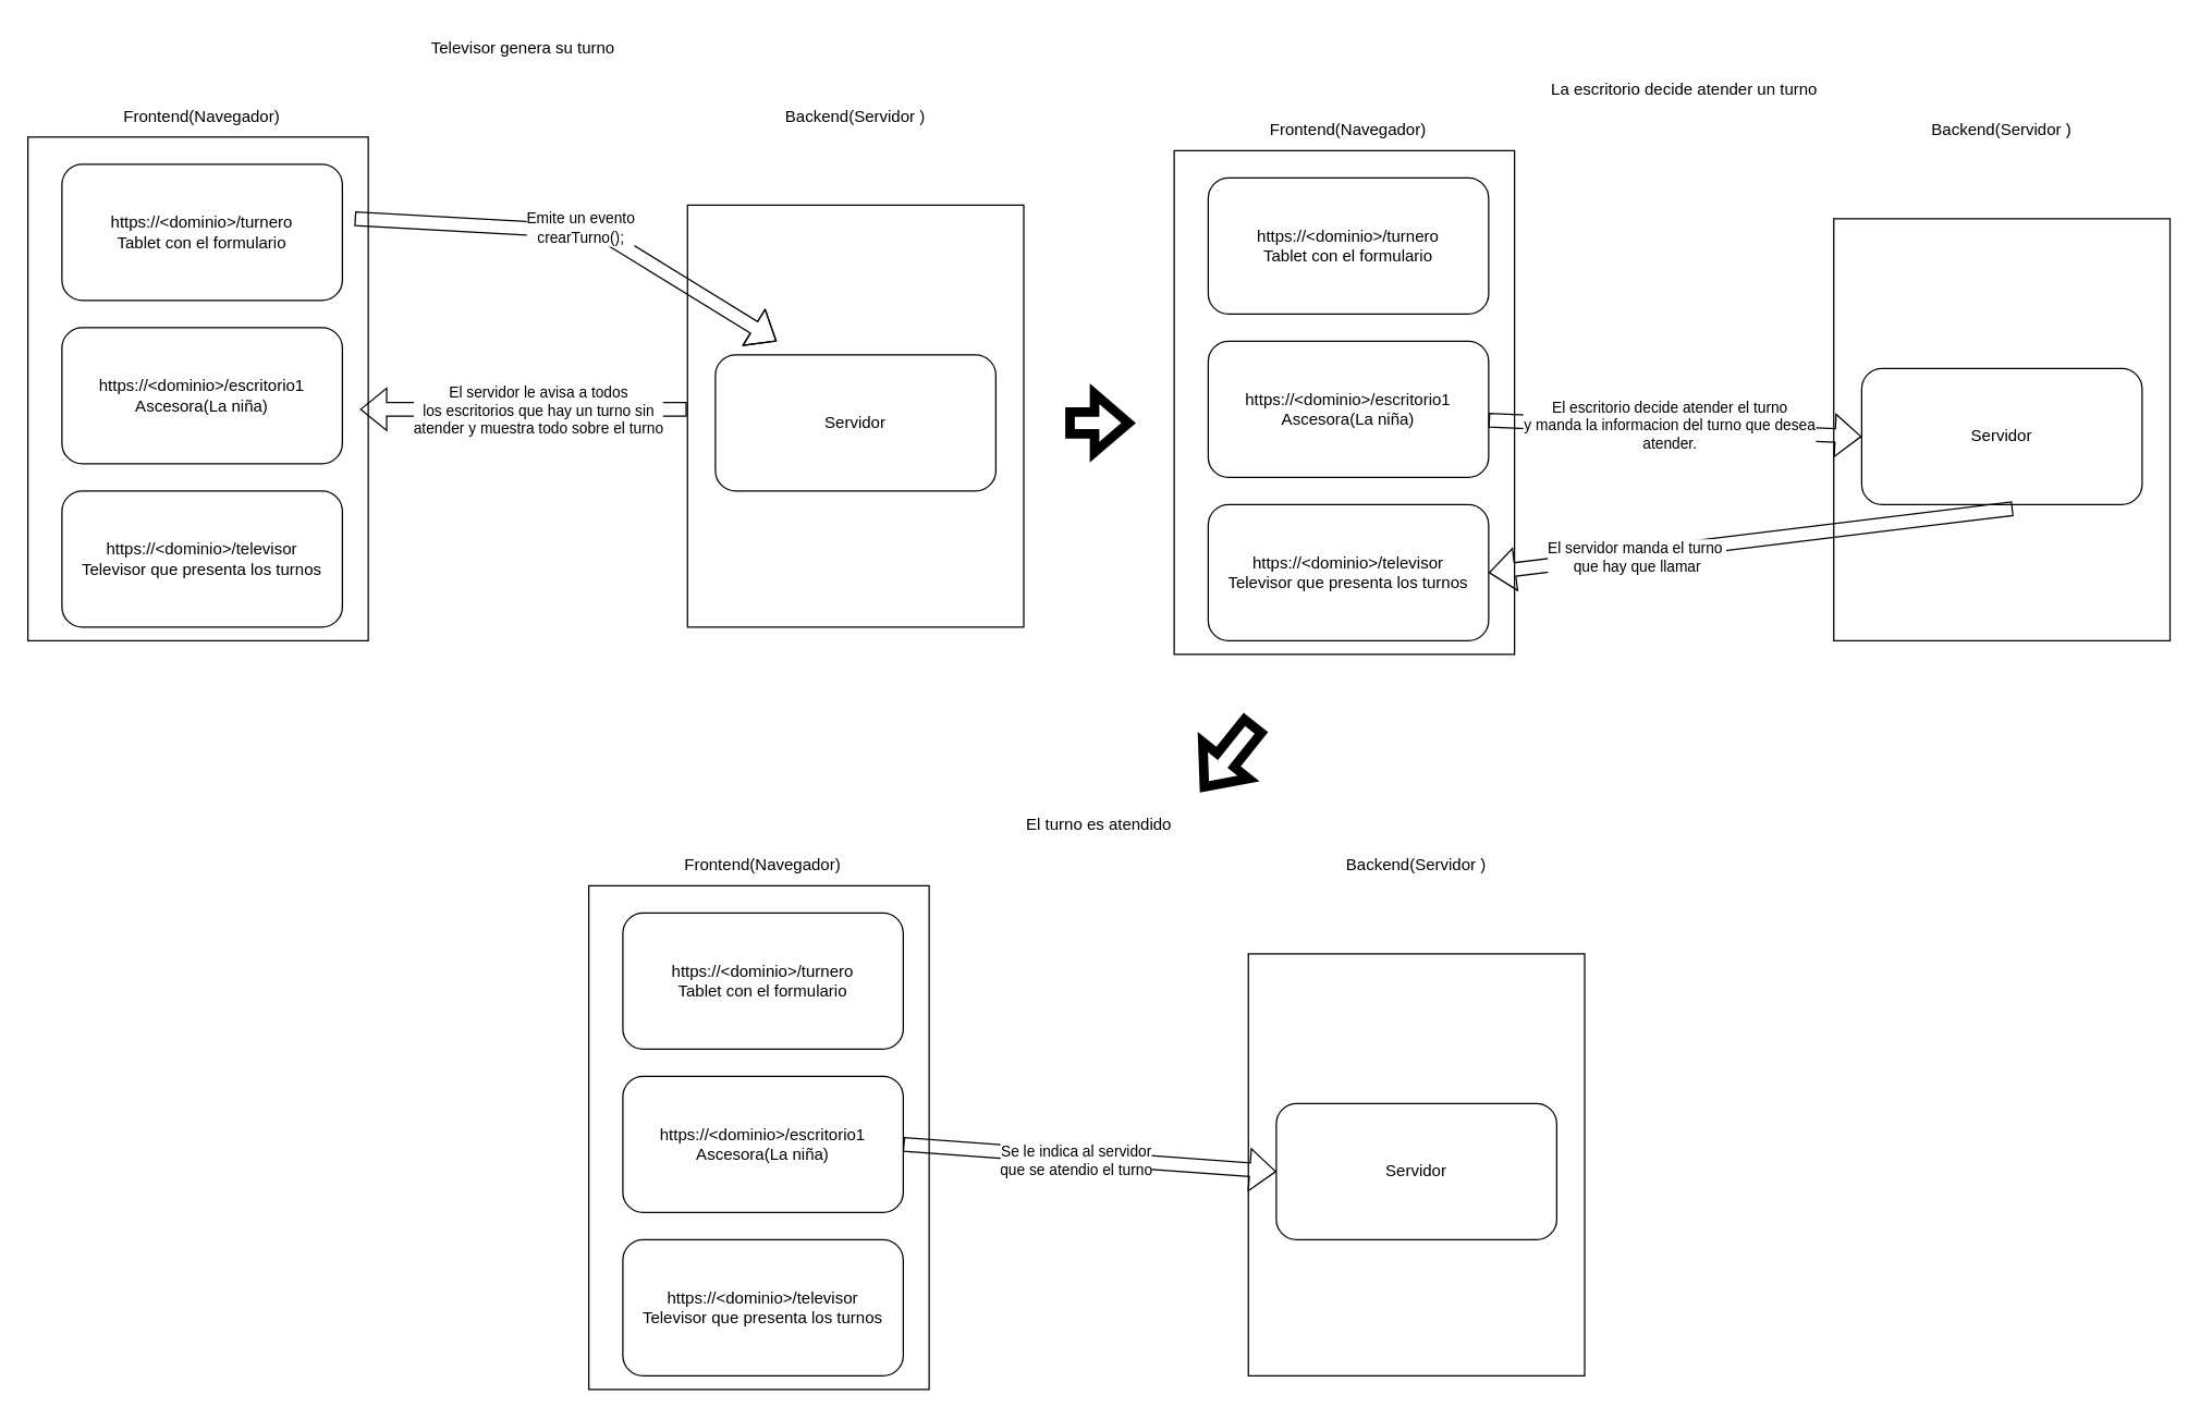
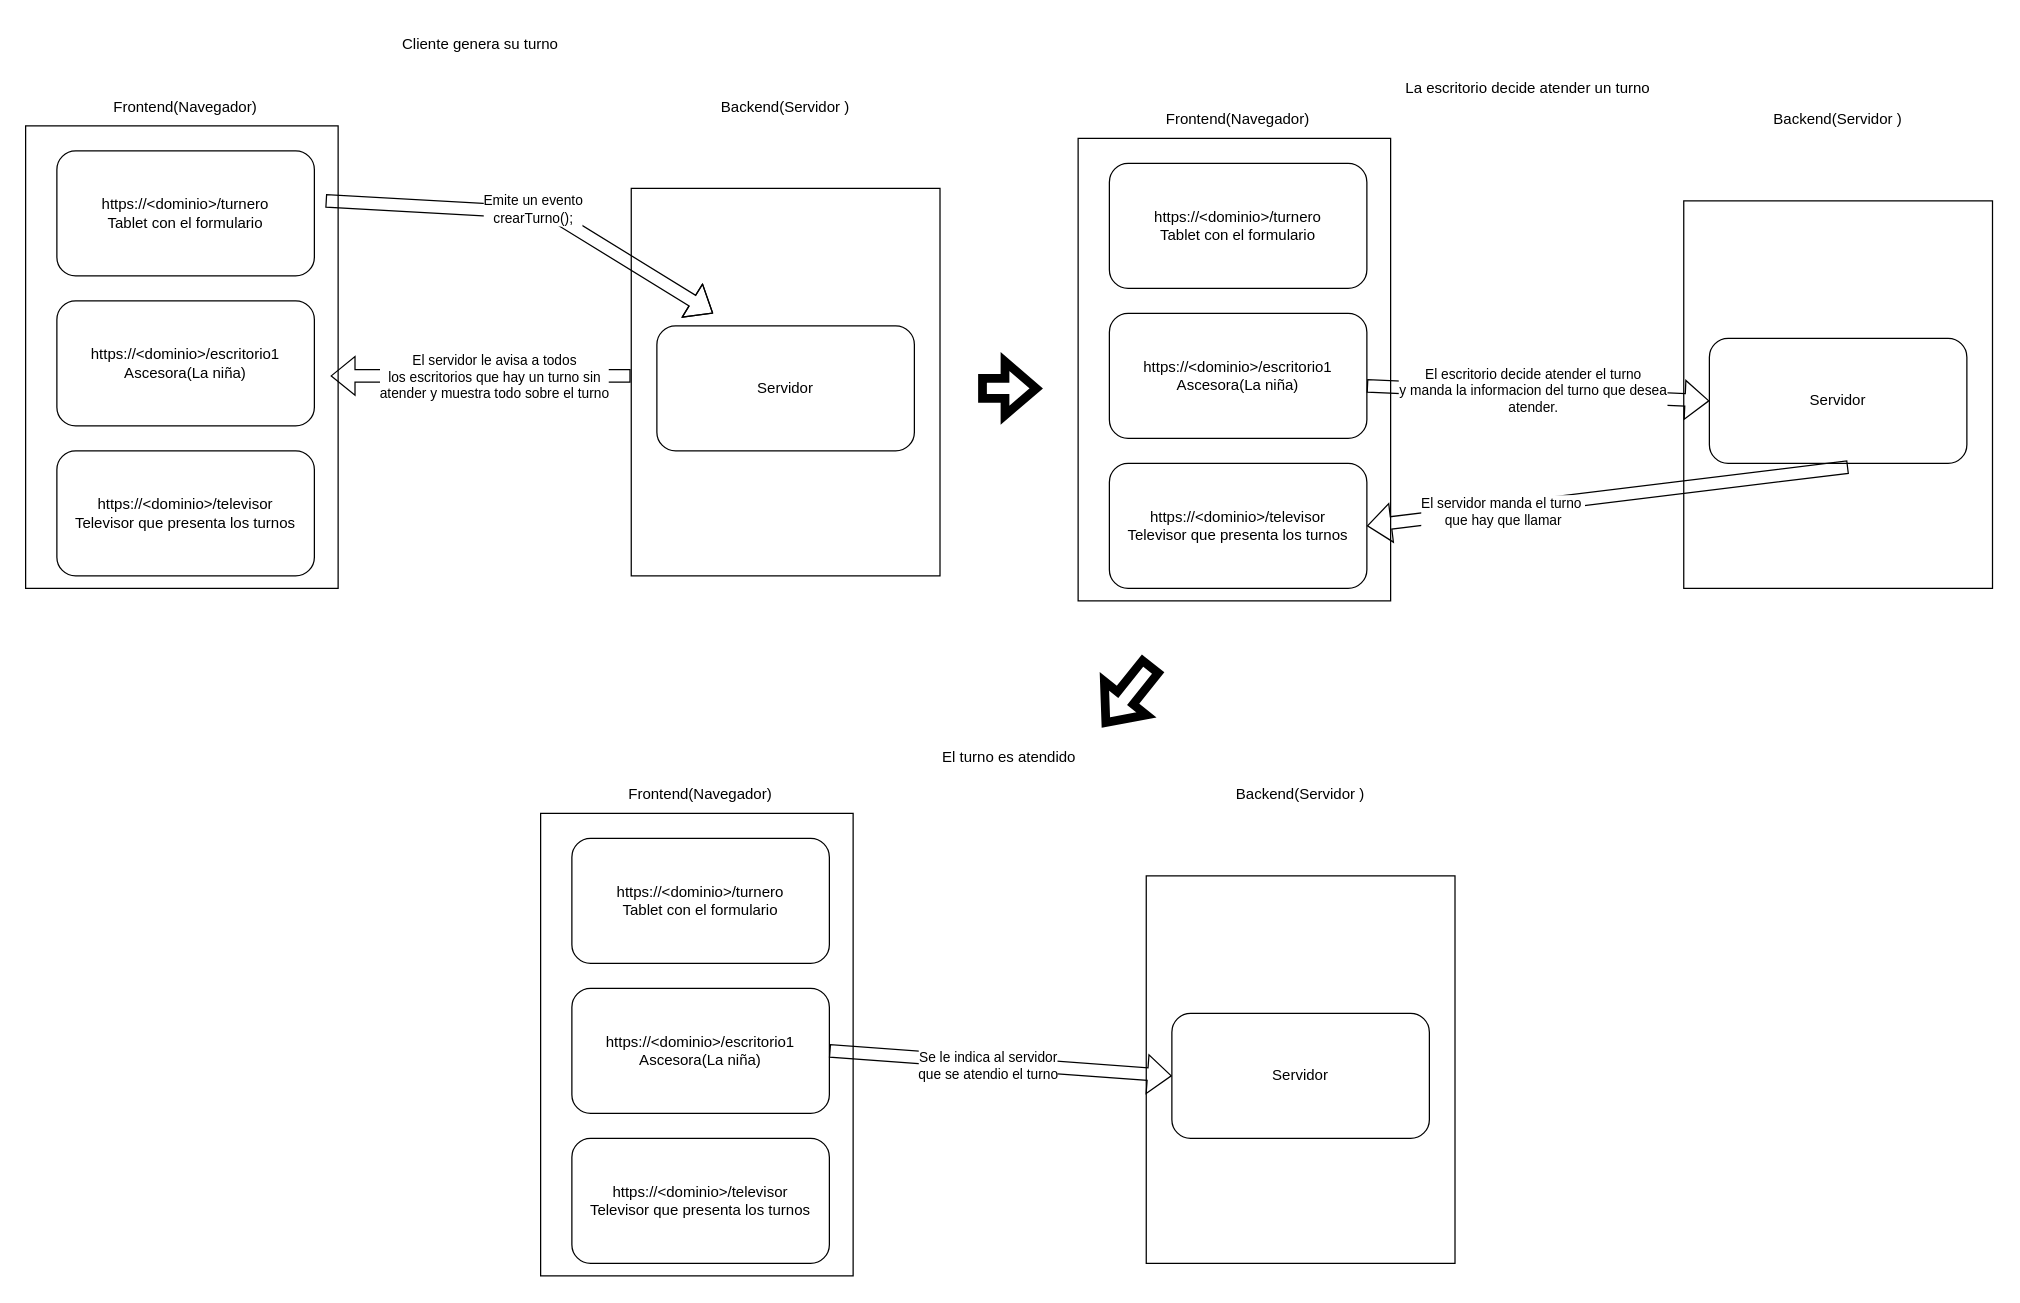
  <mxCell id="0" />
  <mxCell id="1" parent="0" />
  <mxCell id="2" value="" style="rounded=0;whiteSpace=wrap;html=1;" parent="1" vertex="1"><mxGeometry x="504.5" y="150" width="247" height="310" as="geometry" /></mxCell>
  <mxCell id="3" value="" style="rounded=0;whiteSpace=wrap;html=1;" parent="1" vertex="1"><mxGeometry x="20" y="100" width="250" height="370" as="geometry" /></mxCell>
  <mxCell id="4" value="Servidor" style="rounded=1;whiteSpace=wrap;html=1;" parent="1" vertex="1"><mxGeometry x="525" y="260" width="206" height="100" as="geometry" /></mxCell>
  <mxCell id="5" value="&lt;div&gt;https://&amp;lt;dominio&amp;gt;/televisor&lt;/div&gt;&lt;div&gt;Televisor que presenta los turnos&lt;/div&gt;" style="rounded=1;whiteSpace=wrap;html=1;" parent="1" vertex="1"><mxGeometry x="45" y="360" width="206" height="100" as="geometry" /></mxCell>
  <mxCell id="6" value="&lt;div&gt;https://&amp;lt;dominio&amp;gt;/escritorio1&lt;/div&gt;&lt;div&gt;Ascesora(La niña)&lt;/div&gt;" style="rounded=1;whiteSpace=wrap;html=1;" parent="1" vertex="1"><mxGeometry x="45" y="240" width="206" height="100" as="geometry" /></mxCell>
  <mxCell id="7" value="&lt;div&gt;https://&amp;lt;dominio&amp;gt;/turnero&lt;/div&gt;&lt;div&gt;Tablet con el formulario&lt;/div&gt;" style="rounded=1;whiteSpace=wrap;html=1;" parent="1" vertex="1"><mxGeometry x="45" y="120" width="206" height="100" as="geometry" /></mxCell>
  <mxCell id="8" value="Frontend(Navegador)" style="text;html=1;align=center;verticalAlign=middle;whiteSpace=wrap;rounded=0;" parent="1" vertex="1"><mxGeometry x="53" y="70" width="190" height="30" as="geometry" /></mxCell>
  <mxCell id="9" value="Backend(Servidor )" style="text;html=1;align=center;verticalAlign=middle;whiteSpace=wrap;rounded=0;" parent="1" vertex="1"><mxGeometry x="533" y="70" width="190" height="30" as="geometry" /></mxCell>
- <mxCell id="10" value="Televisor genera su turno" style="text;html=1;align=center;verticalAlign=middle;whiteSpace=wrap;rounded=0;" parent="1" vertex="1"><mxGeometry x="274" y="20" width="220" height="30" as="geometry" /></mxCell>
+ <mxCell id="10" value="Cliente genera su turno" style="text;html=1;align=center;verticalAlign=middle;whiteSpace=wrap;rounded=0;" parent="1" vertex="1"><mxGeometry x="274" y="20" width="220" height="30" as="geometry" /></mxCell>
  <mxCell id="11" value="" style="shape=flexArrow;endArrow=classic;html=1;rounded=0;" parent="1" edge="1"><mxGeometry width="50" height="50" relative="1" as="geometry"><mxPoint x="260" y="160" as="sourcePoint" /><mxPoint x="570" y="250" as="targetPoint" /><Array as="points"><mxPoint x="440" y="170" /></Array></mxGeometry></mxCell>
  <mxCell id="12" value="&lt;div&gt;Emite un evento&lt;/div&gt;&lt;div&gt;crearTurno();&lt;/div&gt;" style="edgeLabel;html=1;align=center;verticalAlign=middle;resizable=0;points=[];" parent="11" vertex="1" connectable="0"><mxGeometry x="-0.098" y="2" relative="1" as="geometry"><mxPoint x="16" as="offset" /></mxGeometry></mxCell>
  <mxCell id="13" value="" style="shape=flexArrow;endArrow=classic;html=1;rounded=0;" parent="1" edge="1"><mxGeometry width="50" height="50" relative="1" as="geometry"><mxPoint x="504" y="300" as="sourcePoint" /><mxPoint x="264" y="300" as="targetPoint" /></mxGeometry></mxCell>
  <mxCell id="14" value="&lt;div&gt;El servidor le avisa a todos &lt;br&gt;&lt;/div&gt;&lt;div&gt;los escritorios que hay un turno sin &lt;br&gt;&lt;/div&gt;&lt;div&gt;atender y muestra todo sobre el turno&lt;/div&gt;" style="edgeLabel;html=1;align=center;verticalAlign=middle;resizable=0;points=[];" parent="13" vertex="1" connectable="0"><mxGeometry x="0.008" y="1" relative="1" as="geometry"><mxPoint x="11" y="-1" as="offset" /></mxGeometry></mxCell>
  <mxCell id="15" value="" style="rounded=0;whiteSpace=wrap;html=1;" parent="1" vertex="1"><mxGeometry x="1346.5" y="160" width="247" height="310" as="geometry" /></mxCell>
  <mxCell id="16" value="" style="rounded=0;whiteSpace=wrap;html=1;" parent="1" vertex="1"><mxGeometry x="862" y="110" width="250" height="370" as="geometry" /></mxCell>
  <mxCell id="17" value="Servidor" style="rounded=1;whiteSpace=wrap;html=1;" parent="1" vertex="1"><mxGeometry x="1367" y="270" width="206" height="100" as="geometry" /></mxCell>
  <mxCell id="18" value="&lt;div&gt;https://&amp;lt;dominio&amp;gt;/televisor&lt;/div&gt;&lt;div&gt;Televisor que presenta los turnos&lt;/div&gt;" style="rounded=1;whiteSpace=wrap;html=1;" parent="1" vertex="1"><mxGeometry x="887" y="370" width="206" height="100" as="geometry" /></mxCell>
  <mxCell id="19" value="&lt;div&gt;https://&amp;lt;dominio&amp;gt;/escritorio1&lt;/div&gt;&lt;div&gt;Ascesora(La niña)&lt;/div&gt;" style="rounded=1;whiteSpace=wrap;html=1;" parent="1" vertex="1"><mxGeometry x="887" y="250" width="206" height="100" as="geometry" /></mxCell>
  <mxCell id="20" value="&lt;div&gt;https://&amp;lt;dominio&amp;gt;/turnero&lt;/div&gt;&lt;div&gt;Tablet con el formulario&lt;/div&gt;" style="rounded=1;whiteSpace=wrap;html=1;" parent="1" vertex="1"><mxGeometry x="887" y="130" width="206" height="100" as="geometry" /></mxCell>
  <mxCell id="21" value="Frontend(Navegador)" style="text;html=1;align=center;verticalAlign=middle;whiteSpace=wrap;rounded=0;" parent="1" vertex="1"><mxGeometry x="895" y="80" width="190" height="30" as="geometry" /></mxCell>
  <mxCell id="22" value="Backend(Servidor )" style="text;html=1;align=center;verticalAlign=middle;whiteSpace=wrap;rounded=0;" parent="1" vertex="1"><mxGeometry x="1375" y="80" width="190" height="30" as="geometry" /></mxCell>
- <mxCell id="23" value="La escritorio decide atender un turno" style="text;html=1;align=center;verticalAlign=middle;whiteSpace=wrap;rounded=0;" parent="1" vertex="1"><mxGeometry x="1126.5" y="50" width="220" height="30" as="geometry" /></mxCell>
+ <mxCell id="23" value="La escritorio decide atender un turno" style="text;html=1;align=center;verticalAlign=middle;whiteSpace=wrap;rounded=0;" parent="1" vertex="1"><mxGeometry x="1111.5" y="55" width="220" height="30" as="geometry" /></mxCell>
  <mxCell id="24" value="" style="shape=flexArrow;endArrow=classic;html=1;rounded=0;exitX=1;exitY=0.58;exitDx=0;exitDy=0;exitPerimeter=0;entryX=0;entryY=0.5;entryDx=0;entryDy=0;" parent="1" source="19" target="17" edge="1"><mxGeometry width="50" height="50" relative="1" as="geometry"><mxPoint x="1227.5" y="340" as="sourcePoint" /><mxPoint x="1207.5" y="280" as="targetPoint" /></mxGeometry></mxCell>
  <mxCell id="25" value="&lt;div&gt;El escritorio decide atender el turno&lt;/div&gt;&lt;div&gt;y manda la informacion del turno que desea&lt;/div&gt;&lt;div&gt;atender.&lt;/div&gt;" style="edgeLabel;html=1;align=center;verticalAlign=middle;resizable=0;points=[];" parent="24" vertex="1" connectable="0"><mxGeometry x="-0.088" y="2" relative="1" as="geometry"><mxPoint x="8" as="offset" /></mxGeometry></mxCell>
  <mxCell id="26" value="" style="shape=flexArrow;endArrow=classic;html=1;rounded=0;exitX=0.539;exitY=1.03;exitDx=0;exitDy=0;exitPerimeter=0;entryX=1;entryY=0.5;entryDx=0;entryDy=0;" parent="1" source="17" target="18" edge="1"><mxGeometry width="50" height="50" relative="1" as="geometry"><mxPoint x="1304" y="430" as="sourcePoint" /><mxPoint x="1174" y="450" as="targetPoint" /></mxGeometry></mxCell>
  <mxCell id="27" value="&lt;div&gt;El servidor manda el turno&amp;nbsp;&lt;/div&gt;&lt;div&gt;que hay que llamar&lt;/div&gt;" style="edgeLabel;html=1;align=center;verticalAlign=middle;resizable=0;points=[];" parent="26" vertex="1" connectable="0"><mxGeometry x="0.44" y="2" relative="1" as="geometry"><mxPoint as="offset" /></mxGeometry></mxCell>
  <mxCell id="28" value="" style="rounded=0;whiteSpace=wrap;html=1;" parent="1" vertex="1"><mxGeometry x="916.5" y="700" width="247" height="310" as="geometry" /></mxCell>
  <mxCell id="29" value="" style="rounded=0;whiteSpace=wrap;html=1;" parent="1" vertex="1"><mxGeometry x="432" y="650" width="250" height="370" as="geometry" /></mxCell>
  <mxCell id="30" value="Servidor" style="rounded=1;whiteSpace=wrap;html=1;" parent="1" vertex="1"><mxGeometry x="937" y="810" width="206" height="100" as="geometry" /></mxCell>
  <mxCell id="31" value="&lt;div&gt;https://&amp;lt;dominio&amp;gt;/televisor&lt;/div&gt;&lt;div&gt;Televisor que presenta los turnos&lt;/div&gt;" style="rounded=1;whiteSpace=wrap;html=1;" parent="1" vertex="1"><mxGeometry x="457" y="910" width="206" height="100" as="geometry" /></mxCell>
  <mxCell id="32" value="&lt;div&gt;https://&amp;lt;dominio&amp;gt;/escritorio1&lt;/div&gt;&lt;div&gt;Ascesora(La niña)&lt;/div&gt;" style="rounded=1;whiteSpace=wrap;html=1;" parent="1" vertex="1"><mxGeometry x="457" y="790" width="206" height="100" as="geometry" /></mxCell>
  <mxCell id="33" value="&lt;div&gt;https://&amp;lt;dominio&amp;gt;/turnero&lt;/div&gt;&lt;div&gt;Tablet con el formulario&lt;/div&gt;" style="rounded=1;whiteSpace=wrap;html=1;" parent="1" vertex="1"><mxGeometry x="457" y="670" width="206" height="100" as="geometry" /></mxCell>
  <mxCell id="34" value="Frontend(Navegador)" style="text;html=1;align=center;verticalAlign=middle;whiteSpace=wrap;rounded=0;" parent="1" vertex="1"><mxGeometry x="465" y="620" width="190" height="30" as="geometry" /></mxCell>
  <mxCell id="35" value="Backend(Servidor )" style="text;html=1;align=center;verticalAlign=middle;whiteSpace=wrap;rounded=0;" parent="1" vertex="1"><mxGeometry x="945" y="620" width="190" height="30" as="geometry" /></mxCell>
  <mxCell id="36" value="El turno es atendido" style="text;html=1;align=center;verticalAlign=middle;whiteSpace=wrap;rounded=0;" parent="1" vertex="1"><mxGeometry x="696.5" y="590" width="220" height="30" as="geometry" /></mxCell>
  <mxCell id="37" value="" style="shape=flexArrow;endArrow=classic;html=1;rounded=0;exitX=1;exitY=0.5;exitDx=0;exitDy=0;entryX=0;entryY=0.5;entryDx=0;entryDy=0;" parent="1" source="32" target="30" edge="1"><mxGeometry width="50" height="50" relative="1" as="geometry"><mxPoint x="744" y="760" as="sourcePoint" /><mxPoint x="884" y="820" as="targetPoint" /></mxGeometry></mxCell>
  <mxCell id="38" value="&lt;div&gt;Se le indica al servidor &lt;br&gt;&lt;/div&gt;&lt;div&gt;que se atendio el turno&lt;/div&gt;" style="edgeLabel;html=1;align=center;verticalAlign=middle;resizable=0;points=[];" parent="37" vertex="1" connectable="0"><mxGeometry x="-0.079" y="-2" relative="1" as="geometry"><mxPoint as="offset" /></mxGeometry></mxCell>
  <mxCell id="39" value="" style="shape=flexArrow;endArrow=classic;html=1;rounded=0;strokeWidth=7;" edge="1" parent="1"><mxGeometry width="50" height="50" relative="1" as="geometry"><mxPoint x="782" y="310" as="sourcePoint" /><mxPoint x="832" y="310" as="targetPoint" /></mxGeometry></mxCell>
  <mxCell id="40" value="" style="shape=flexArrow;endArrow=classic;html=1;rounded=0;strokeWidth=7;" edge="1" parent="1"><mxGeometry width="50" height="50" relative="1" as="geometry"><mxPoint x="922" y="530" as="sourcePoint" /><mxPoint x="882" y="580" as="targetPoint" /></mxGeometry></mxCell>
